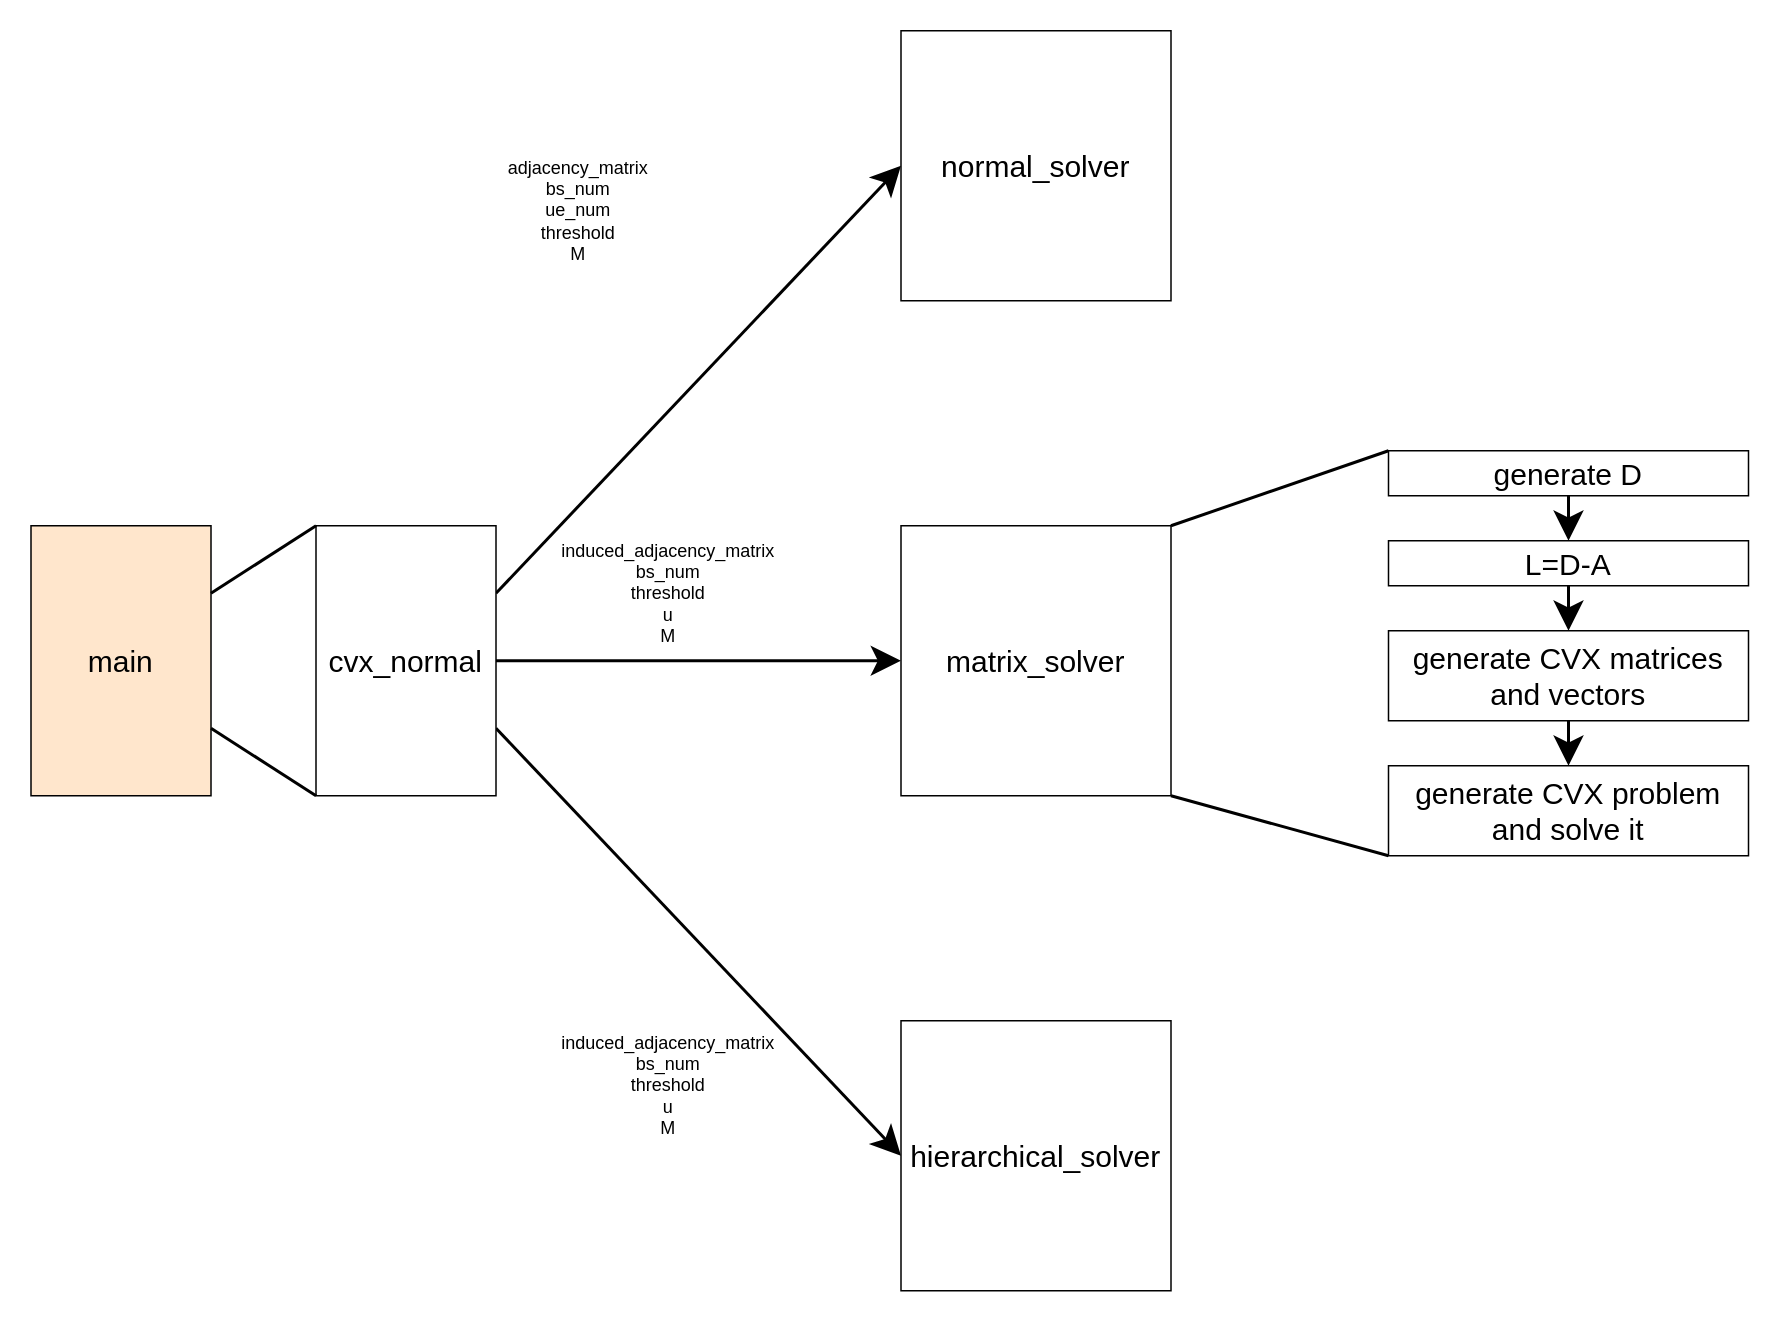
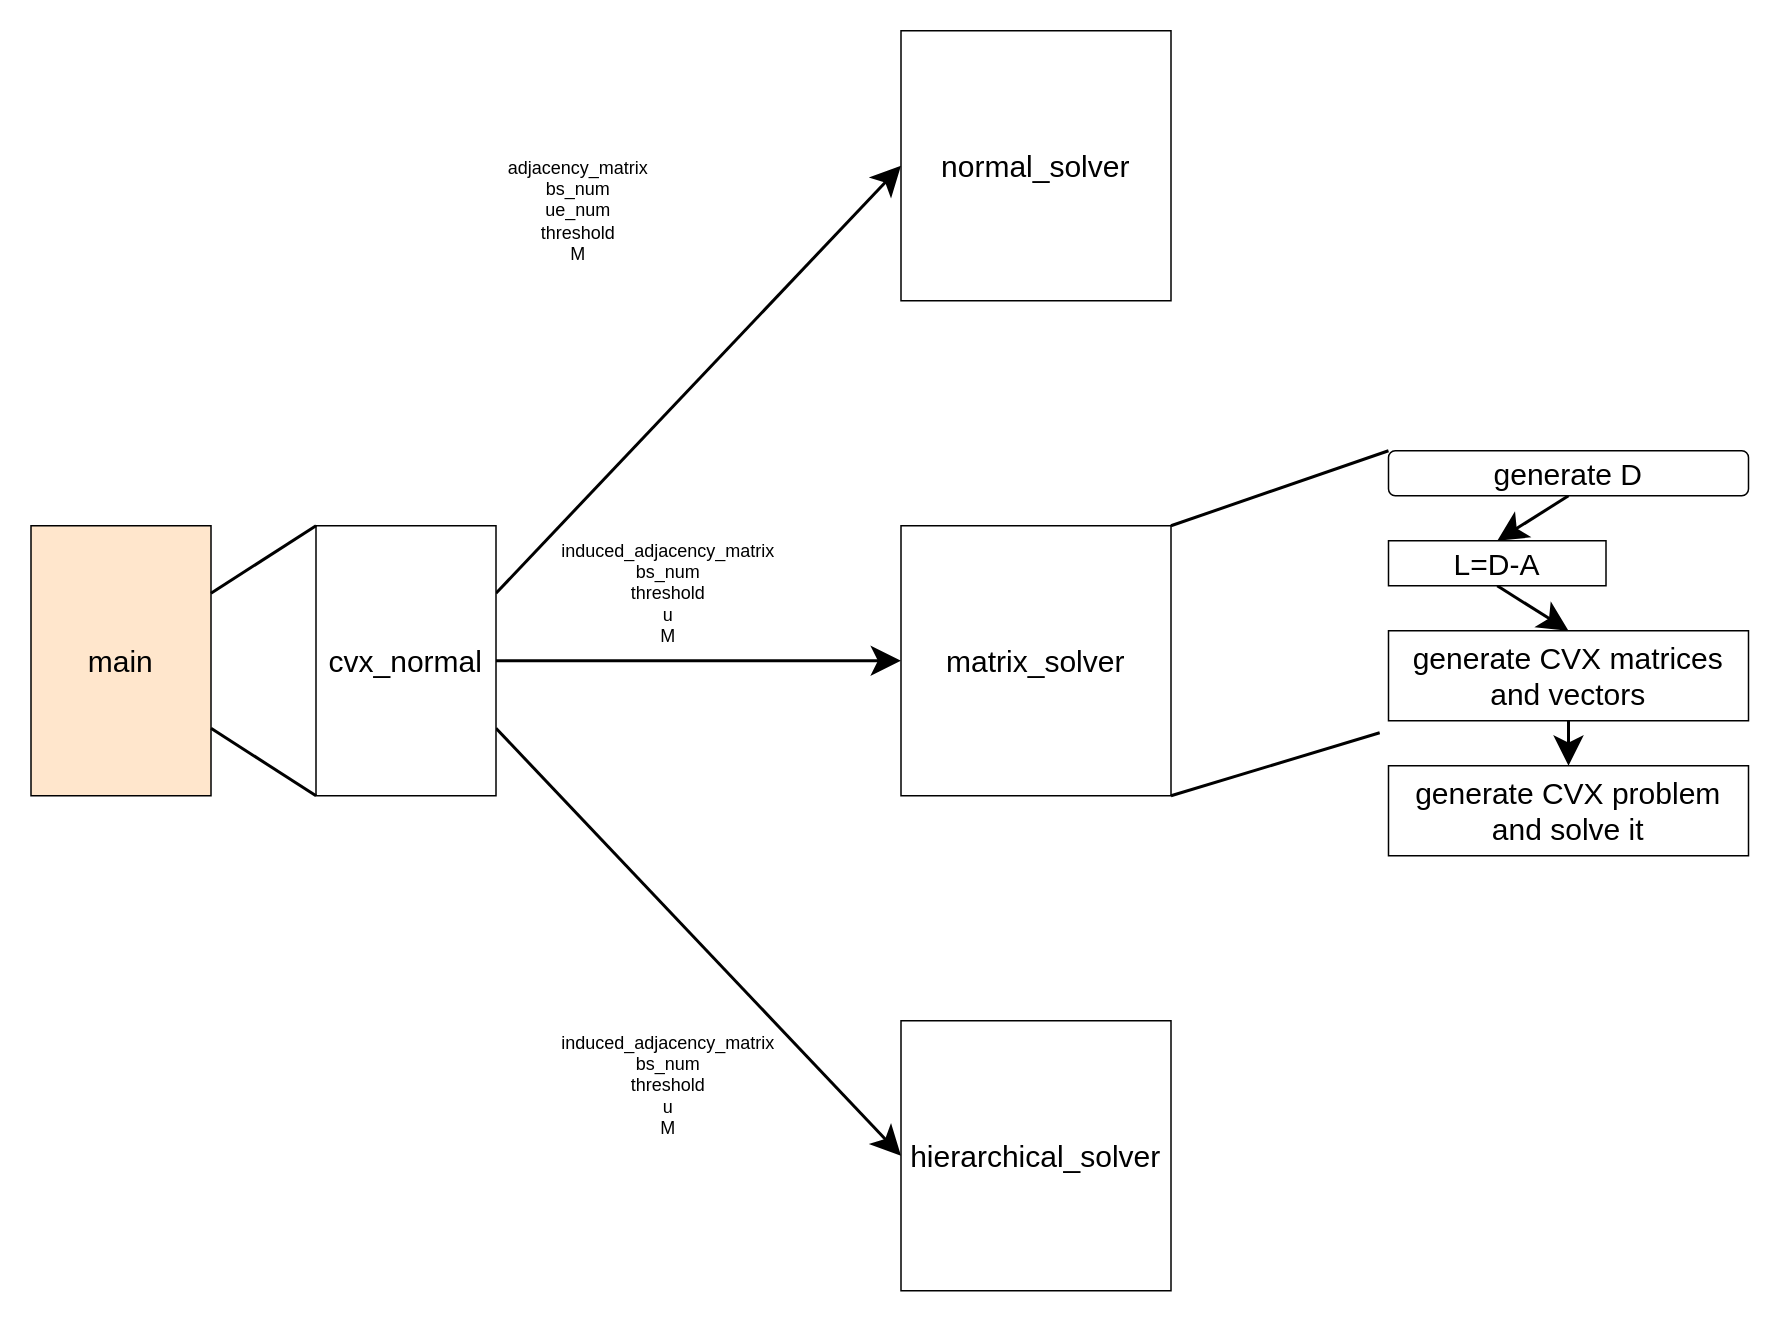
  <mxCell id="0" />
  <mxCell id="1" parent="0" />
  <mxCell id="2" value="&lt;font style=&quot;font-size: 20px&quot;&gt;main&lt;/font&gt;" style="rounded=0;whiteSpace=wrap;html=1;hachureGap=4;pointerEvents=0;fillColor=#ffe6cc;" vertex="1" parent="1"><mxGeometry x="20" y="350" width="120" height="180" as="geometry" /></mxCell>
  <mxCell id="3" style="edgeStyle=none;curved=1;rounded=0;orthogonalLoop=1;jettySize=auto;html=1;exitX=1;exitY=0.25;exitDx=0;exitDy=0;entryX=0;entryY=0.5;entryDx=0;entryDy=0;endArrow=classic;endFill=1;startSize=14;endSize=14;sourcePerimeterSpacing=8;targetPerimeterSpacing=8;strokeWidth=2;" edge="1" parent="1" source="6" target="10"><mxGeometry relative="1" as="geometry" /></mxCell>
  <mxCell id="4" style="edgeStyle=none;curved=1;rounded=0;orthogonalLoop=1;jettySize=auto;html=1;exitX=1;exitY=0.75;exitDx=0;exitDy=0;entryX=0;entryY=0.5;entryDx=0;entryDy=0;endArrow=classic;endFill=1;startSize=14;endSize=14;sourcePerimeterSpacing=8;targetPerimeterSpacing=8;strokeWidth=2;" edge="1" parent="1" source="6" target="11"><mxGeometry relative="1" as="geometry" /></mxCell>
  <mxCell id="5" style="edgeStyle=none;curved=1;rounded=0;orthogonalLoop=1;jettySize=auto;html=1;exitX=1;exitY=0.5;exitDx=0;exitDy=0;entryX=0;entryY=0.5;entryDx=0;entryDy=0;endArrow=classic;endFill=1;startSize=14;endSize=14;sourcePerimeterSpacing=8;targetPerimeterSpacing=8;strokeWidth=2;" edge="1" parent="1" source="6" target="12"><mxGeometry relative="1" as="geometry" /></mxCell>
  <mxCell id="6" value="&lt;font style=&quot;font-size: 20px&quot;&gt;cvx_normal&lt;/font&gt;" style="rounded=0;whiteSpace=wrap;html=1;hachureGap=4;pointerEvents=0;" vertex="1" parent="1"><mxGeometry x="210" y="350" width="120" height="180" as="geometry" /></mxCell>
  <mxCell id="7" value="&lt;div&gt;adjacency_matrix&lt;br&gt;&lt;/div&gt;&lt;div&gt;bs_num&lt;/div&gt;&lt;div&gt;ue_num&lt;/div&gt;&lt;div&gt;threshold&lt;br&gt;&lt;/div&gt;&lt;div&gt;M&lt;/div&gt;" style="text;html=1;strokeColor=none;fillColor=none;align=center;verticalAlign=middle;whiteSpace=wrap;rounded=0;hachureGap=4;pointerEvents=0;" vertex="1" parent="1"><mxGeometry x="300" y="95" width="170" height="90" as="geometry" /></mxCell>
  <mxCell id="8" value="" style="endArrow=none;html=1;startSize=14;endSize=14;sourcePerimeterSpacing=8;targetPerimeterSpacing=8;strokeWidth=2;exitX=1;exitY=0.25;exitDx=0;exitDy=0;entryX=0;entryY=0;entryDx=0;entryDy=0;" edge="1" parent="1" source="2" target="6"><mxGeometry width="50" height="50" relative="1" as="geometry"><mxPoint x="290" y="340" as="sourcePoint" /><mxPoint x="340" y="290" as="targetPoint" /></mxGeometry></mxCell>
  <mxCell id="9" value="" style="endArrow=none;html=1;startSize=14;endSize=14;sourcePerimeterSpacing=8;targetPerimeterSpacing=8;strokeWidth=2;exitX=1;exitY=0.75;exitDx=0;exitDy=0;entryX=0;entryY=1;entryDx=0;entryDy=0;" edge="1" parent="1" source="2" target="6"><mxGeometry width="50" height="50" relative="1" as="geometry"><mxPoint x="300" y="635" as="sourcePoint" /><mxPoint x="420" y="590" as="targetPoint" /></mxGeometry></mxCell>
  <mxCell id="10" value="&lt;font style=&quot;font-size: 20px&quot;&gt;normal_solver&lt;/font&gt;" style="rounded=0;whiteSpace=wrap;html=1;hachureGap=4;pointerEvents=0;" vertex="1" parent="1"><mxGeometry x="600" y="20" width="180" height="180" as="geometry" /></mxCell>
  <mxCell id="11" value="&lt;font style=&quot;font-size: 20px&quot;&gt;hierarchical_solver&lt;/font&gt;" style="rounded=0;whiteSpace=wrap;html=1;hachureGap=4;pointerEvents=0;" vertex="1" parent="1"><mxGeometry x="600" y="680" width="180" height="180" as="geometry" /></mxCell>
  <mxCell id="12" value="&lt;font style=&quot;font-size: 20px&quot;&gt;matrix_solver&lt;/font&gt;" style="rounded=0;whiteSpace=wrap;html=1;hachureGap=4;pointerEvents=0;" vertex="1" parent="1"><mxGeometry x="600" y="350" width="180" height="180" as="geometry" /></mxCell>
  <mxCell id="13" value="&lt;div&gt;induced_adjacency_matrix&lt;br&gt;&lt;/div&gt;&lt;div&gt;bs_num&lt;/div&gt;&lt;div&gt;threshold&lt;/div&gt;&lt;div&gt;u&lt;/div&gt;&lt;div&gt;M&lt;/div&gt;" style="text;html=1;strokeColor=none;fillColor=none;align=center;verticalAlign=middle;whiteSpace=wrap;rounded=0;hachureGap=4;pointerEvents=0;" vertex="1" parent="1"><mxGeometry x="360" y="350" width="170" height="90" as="geometry" /></mxCell>
  <mxCell id="14" value="&lt;div&gt;induced_adjacency_matrix&lt;br&gt;&lt;/div&gt;&lt;div&gt;bs_num&lt;/div&gt;&lt;div&gt;threshold&lt;/div&gt;&lt;div&gt;u&lt;br&gt;&lt;/div&gt;&lt;div&gt;M&lt;/div&gt;" style="text;html=1;strokeColor=none;fillColor=none;align=center;verticalAlign=middle;whiteSpace=wrap;rounded=0;hachureGap=4;pointerEvents=0;" vertex="1" parent="1"><mxGeometry x="360" y="678" width="170" height="90" as="geometry" /></mxCell>
  <mxCell id="15" style="edgeStyle=none;curved=1;rounded=0;orthogonalLoop=1;jettySize=auto;html=1;exitX=0.5;exitY=1;exitDx=0;exitDy=0;entryX=0.5;entryY=0;entryDx=0;entryDy=0;endArrow=classic;endFill=1;startSize=14;endSize=14;sourcePerimeterSpacing=8;targetPerimeterSpacing=8;strokeWidth=2;" edge="1" parent="1" source="16" target="18"><mxGeometry relative="1" as="geometry" /></mxCell>
- <mxCell id="16" value="&lt;font style=&quot;font-size: 20px&quot;&gt;generate D&lt;br&gt;&lt;/font&gt;" style="rounded=0;whiteSpace=wrap;html=1;hachureGap=4;pointerEvents=0;" vertex="1" parent="1"><mxGeometry x="925" y="300" width="240" height="30" as="geometry" /></mxCell>
+ <mxCell id="16" value="&lt;font style=&quot;font-size: 20px&quot;&gt;generate D&lt;br&gt;&lt;/font&gt;" style="whiteSpace=wrap;html=1;hachureGap=4;pointerEvents=0;rounded=1;" vertex="1" parent="1"><mxGeometry x="925" y="300" width="240" height="30" as="geometry" /></mxCell>
  <mxCell id="17" style="edgeStyle=none;curved=1;rounded=0;orthogonalLoop=1;jettySize=auto;html=1;exitX=0.5;exitY=1;exitDx=0;exitDy=0;entryX=0.5;entryY=0;entryDx=0;entryDy=0;endArrow=classic;endFill=1;startSize=14;endSize=14;sourcePerimeterSpacing=8;targetPerimeterSpacing=8;strokeWidth=2;" edge="1" parent="1" source="18" target="20"><mxGeometry relative="1" as="geometry" /></mxCell>
- <mxCell id="18" value="&lt;font style=&quot;font-size: 20px&quot;&gt;L=D-A&lt;br&gt;&lt;/font&gt;" style="rounded=0;whiteSpace=wrap;html=1;hachureGap=4;pointerEvents=0;" vertex="1" parent="1"><mxGeometry x="925" y="360" width="240" height="30" as="geometry" /></mxCell>
+ <mxCell id="18" value="&lt;font style=&quot;font-size: 20px&quot;&gt;L=D-A&lt;br&gt;&lt;/font&gt;" style="rounded=0;whiteSpace=wrap;html=1;hachureGap=4;pointerEvents=0;" vertex="1" parent="1"><mxGeometry x="925" y="360" width="145" height="30" as="geometry" /></mxCell>
  <mxCell id="19" style="edgeStyle=none;curved=1;rounded=0;orthogonalLoop=1;jettySize=auto;html=1;exitX=0.5;exitY=1;exitDx=0;exitDy=0;entryX=0.5;entryY=0;entryDx=0;entryDy=0;endArrow=classic;endFill=1;startSize=14;endSize=14;sourcePerimeterSpacing=8;targetPerimeterSpacing=8;strokeWidth=2;" edge="1" parent="1" source="20" target="21"><mxGeometry relative="1" as="geometry" /></mxCell>
  <mxCell id="20" value="&lt;font style=&quot;font-size: 20px&quot;&gt;generate CVX matrices and vectors&lt;br&gt;&lt;/font&gt;" style="rounded=0;whiteSpace=wrap;html=1;hachureGap=4;pointerEvents=0;" vertex="1" parent="1"><mxGeometry x="925" y="420" width="240" height="60" as="geometry" /></mxCell>
  <mxCell id="21" value="&lt;font style=&quot;font-size: 20px&quot;&gt;generate CVX problem and solve it&lt;br&gt;&lt;/font&gt;" style="rounded=0;whiteSpace=wrap;html=1;hachureGap=4;pointerEvents=0;" vertex="1" parent="1"><mxGeometry x="925" y="510" width="240" height="60" as="geometry" /></mxCell>
  <mxCell id="22" value="" style="endArrow=none;html=1;startSize=14;endSize=14;sourcePerimeterSpacing=8;targetPerimeterSpacing=8;strokeWidth=2;exitX=1;exitY=0;exitDx=0;exitDy=0;entryX=0;entryY=0;entryDx=0;entryDy=0;" edge="1" parent="1" source="12" target="16"><mxGeometry width="50" height="50" relative="1" as="geometry"><mxPoint x="810" y="340" as="sourcePoint" /><mxPoint x="860" y="290" as="targetPoint" /></mxGeometry></mxCell>
- <mxCell id="23" value="" style="endArrow=none;html=1;startSize=14;endSize=14;sourcePerimeterSpacing=8;targetPerimeterSpacing=8;strokeWidth=2;exitX=1;exitY=1;exitDx=0;exitDy=0;entryX=0;entryY=1;entryDx=0;entryDy=0;" edge="1" parent="1" source="12" target="21"><mxGeometry width="50" height="50" relative="1" as="geometry"><mxPoint x="820" y="680" as="sourcePoint" /><mxPoint x="965" y="630" as="targetPoint" /></mxGeometry></mxCell>
+ <mxCell id="23" value="" style="endArrow=none;html=1;startSize=14;endSize=14;sourcePerimeterSpacing=8;targetPerimeterSpacing=8;strokeWidth=2;exitX=1;exitY=1;exitDx=0;exitDy=0;" edge="1" parent="1" source="12" target="20"><mxGeometry width="50" height="50" relative="1" as="geometry"><mxPoint x="820" y="680" as="sourcePoint" /><mxPoint x="965" y="630" as="targetPoint" /></mxGeometry></mxCell>
